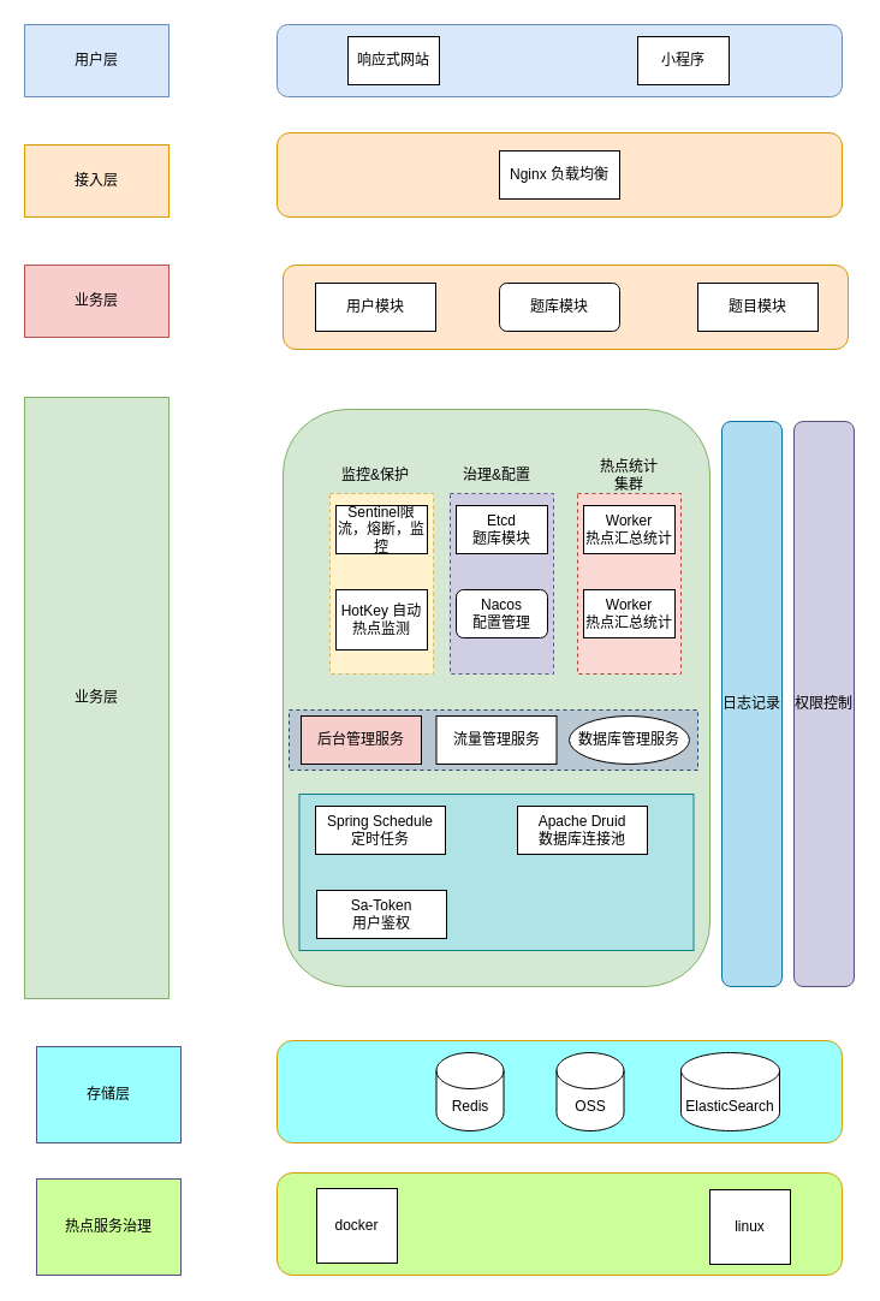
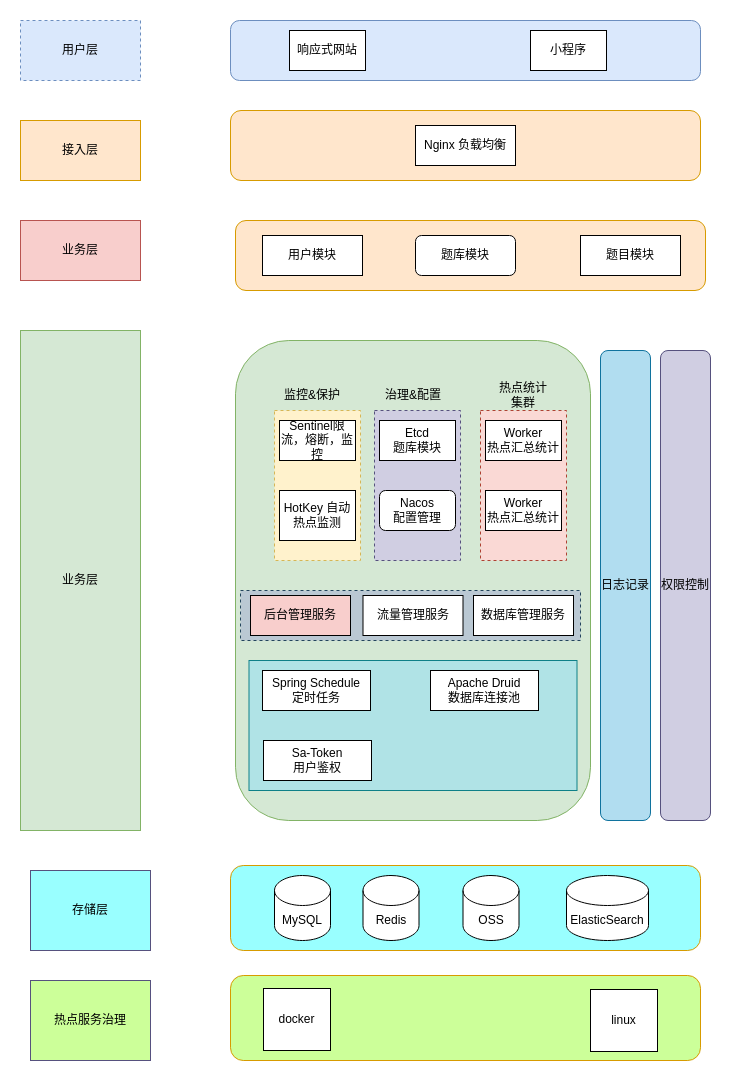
  <mxCell id="0" />
  <mxCell id="1" parent="0" />
- <mxCell id="2" value="用户层" style="rounded=0;whiteSpace=wrap;html=1;fillColor=#dae8fc;strokeColor=#6c8ebf;" vertex="1" parent="1"><mxGeometry x="20" y="20" width="120" height="60" as="geometry" /></mxCell>
+ <mxCell id="2" value="用户层" style="rounded=0;whiteSpace=wrap;html=1;fillColor=#dae8fc;strokeColor=#6c8ebf;dashed=1;" vertex="1" parent="1"><mxGeometry x="20" y="20" width="120" height="60" as="geometry" /></mxCell>
  <mxCell id="3" value="" style="rounded=1;whiteSpace=wrap;html=1;fillColor=#dae8fc;strokeColor=#6c8ebf;" vertex="1" parent="1"><mxGeometry x="230" y="20" width="470" height="60" as="geometry" /></mxCell>
  <mxCell id="4" value="响应式网站" style="rounded=0;whiteSpace=wrap;html=1;" vertex="1" parent="1"><mxGeometry x="289" y="30" width="76" height="40" as="geometry" /></mxCell>
  <mxCell id="5" value="小程序" style="rounded=0;whiteSpace=wrap;html=1;" vertex="1" parent="1"><mxGeometry x="530" y="30" width="76" height="40" as="geometry" /></mxCell>
  <mxCell id="6" value="接入层" style="rounded=0;whiteSpace=wrap;html=1;fillColor=#ffe6cc;strokeColor=#d79b00;" vertex="1" parent="1"><mxGeometry x="20" y="120" width="120" height="60" as="geometry" /></mxCell>
  <mxCell id="7" value="" style="rounded=1;whiteSpace=wrap;html=1;fillColor=#ffe6cc;strokeColor=#d79b00;" vertex="1" parent="1"><mxGeometry x="230" y="110" width="470" height="70" as="geometry" /></mxCell>
  <mxCell id="8" value="Nginx 负载均衡" style="rounded=0;whiteSpace=wrap;html=1;" vertex="1" parent="1"><mxGeometry x="415" y="125" width="100" height="40" as="geometry" /></mxCell>
  <mxCell id="9" value="业务层" style="rounded=0;whiteSpace=wrap;html=1;fillColor=#f8cecc;strokeColor=#b85450;" vertex="1" parent="1"><mxGeometry x="20" y="220" width="120" height="60" as="geometry" /></mxCell>
  <mxCell id="10" value="" style="rounded=1;whiteSpace=wrap;html=1;fillColor=#ffe6cc;strokeColor=#d79b00;" vertex="1" parent="1"><mxGeometry x="235" y="220" width="470" height="70" as="geometry" /></mxCell>
  <mxCell id="11" value="用户模块" style="rounded=0;whiteSpace=wrap;html=1;" vertex="1" parent="1"><mxGeometry x="262" y="235" width="100" height="40" as="geometry" /></mxCell>
  <mxCell id="12" value="题库模块" style="whiteSpace=wrap;html=1;rounded=1;" vertex="1" parent="1"><mxGeometry x="415" y="235" width="100" height="40" as="geometry" /></mxCell>
  <mxCell id="13" value="题目模块" style="rounded=0;whiteSpace=wrap;html=1;" vertex="1" parent="1"><mxGeometry x="580" y="235" width="100" height="40" as="geometry" /></mxCell>
  <mxCell id="14" value="业务层" style="rounded=0;whiteSpace=wrap;html=1;fillColor=#d5e8d4;strokeColor=#82b366;" vertex="1" parent="1"><mxGeometry x="20" y="330" width="120" height="500" as="geometry" /></mxCell>
  <mxCell id="15" value="" style="rounded=1;whiteSpace=wrap;html=1;fillColor=#d5e8d4;strokeColor=#82b366;" vertex="1" parent="1"><mxGeometry x="235" y="340" width="355" height="480" as="geometry" /></mxCell>
  <mxCell id="16" value="" style="rounded=0;whiteSpace=wrap;html=1;dashed=1;fillColor=#fff2cc;strokeColor=#d6b656;" vertex="1" parent="1"><mxGeometry x="274" y="410" width="86" height="150" as="geometry" /></mxCell>
  <mxCell id="17" value="Sentinel限流，熔断，监控" style="rounded=0;whiteSpace=wrap;html=1;" vertex="1" parent="1"><mxGeometry x="279" y="420" width="76" height="40" as="geometry" /></mxCell>
  <mxCell id="18" value="HotKey 自动热点监测" style="rounded=0;whiteSpace=wrap;html=1;" vertex="1" parent="1"><mxGeometry x="279" y="490" width="76" height="50" as="geometry" /></mxCell>
  <mxCell id="19" value="监控&amp;amp;保护" style="text;strokeColor=none;align=center;fillColor=none;html=1;verticalAlign=middle;whiteSpace=wrap;rounded=0;" vertex="1" parent="1"><mxGeometry x="282" y="380" width="60" height="30" as="geometry" /></mxCell>
  <mxCell id="20" value="治理&amp;amp;配置" style="text;strokeColor=none;align=center;fillColor=none;html=1;verticalAlign=middle;whiteSpace=wrap;rounded=0;" vertex="1" parent="1"><mxGeometry x="382.5" y="380" width="60" height="30" as="geometry" /></mxCell>
  <mxCell id="21" value="" style="rounded=0;whiteSpace=wrap;html=1;dashed=1;fillColor=#d0cee2;strokeColor=#56517e;" vertex="1" parent="1"><mxGeometry x="374" y="410" width="86" height="150" as="geometry" /></mxCell>
  <mxCell id="22" value="Etcd&lt;div&gt;题库模块&lt;/div&gt;" style="rounded=0;whiteSpace=wrap;html=1;" vertex="1" parent="1"><mxGeometry x="379" y="420" width="76" height="40" as="geometry" /></mxCell>
  <mxCell id="23" value="Nacos&lt;div&gt;配置管理&lt;/div&gt;" style="whiteSpace=wrap;html=1;rounded=1;" vertex="1" parent="1"><mxGeometry x="379" y="490" width="76" height="40" as="geometry" /></mxCell>
  <mxCell id="24" value="" style="rounded=0;whiteSpace=wrap;html=1;dashed=1;fillColor=#fad9d5;strokeColor=#ae4132;" vertex="1" parent="1"><mxGeometry x="480" y="410" width="86" height="150" as="geometry" /></mxCell>
  <mxCell id="25" value="&lt;span style=&quot;color: rgba(0, 0, 0, 0); font-family: monospace; font-size: 0px; text-align: start; text-wrap: nowrap;&quot;&gt;%3CmxGraphModel%3E%3Croot%3E%3CmxCell%20id%3D%220%22%2F%3E%3CmxCell%20id%3D%221%22%20parent%3D%220%22%2F%3E%3CmxCell%20id%3D%222%22%20value%3D%22Etcd%26lt%3Bdiv%26gt%3B%E7%83%AD%E7%82%B9%E6%9C%8D%E5%8A%A1%E6%B2%BB%E7%90%86%26lt%3B%2Fdiv%26gt%3B%22%20style%3D%22rounded%3D0%3BwhiteSpace%3Dwrap%3Bhtml%3D1%3B%22%20vertex%3D%221%22%20parent%3D%221%22%3E%3CmxGeometry%20x%3D%22419%22%20y%3D%22490%22%20width%3D%2276%22%20height%3D%2240%22%20as%3D%22geometry%22%2F%3E%3C%2FmxCell%3E%3C%2Froot%3E%3C%2FmxGraphModel%3E&lt;/span&gt;Worker&lt;div&gt;热点汇总统计&lt;/div&gt;" style="rounded=0;whiteSpace=wrap;html=1;" vertex="1" parent="1"><mxGeometry x="485" y="420" width="76" height="40" as="geometry" /></mxCell>
  <mxCell id="26" value="&lt;span style=&quot;color: rgba(0, 0, 0, 0); font-family: monospace; font-size: 0px; text-align: start; text-wrap: nowrap;&quot;&gt;%3CmxGraphModel%3E%3Croot%3E%3CmxCell%20id%3D%220%22%2F%3E%3CmxCell%20id%3D%221%22%20parent%3D%220%22%2F%3E%3CmxCell%20id%3D%222%22%20value%3D%22Etcd%26lt%3Bdiv%26gt%3B%E7%83%AD%E7%82%B9%E6%9C%8D%E5%8A%A1%E6%B2%BB%E7%90%86%26lt%3B%2Fdiv%26gt%3B%22%20style%3D%22rounded%3D0%3BwhiteSpace%3Dwrap%3Bhtml%3D1%3B%22%20vertex%3D%221%22%20parent%3D%221%22%3E%3CmxGeometry%20x%3D%22419%22%20y%3D%22490%22%20width%3D%2276%22%20height%3D%2240%22%20as%3D%22geometry%22%2F%3E%3C%2FmxCell%3E%3C%2Froot%3E%3C%2FmxGraphModel%3E&lt;/span&gt;Worker&lt;div&gt;热点汇总统计&lt;/div&gt;" style="rounded=0;whiteSpace=wrap;html=1;" vertex="1" parent="1"><mxGeometry x="485" y="490" width="76" height="40" as="geometry" /></mxCell>
  <mxCell id="27" value="热点统计集群" style="text;strokeColor=none;align=center;fillColor=none;html=1;verticalAlign=middle;whiteSpace=wrap;rounded=0;" vertex="1" parent="1"><mxGeometry x="493" y="380" width="60" height="30" as="geometry" /></mxCell>
  <mxCell id="28" value="" style="rounded=0;whiteSpace=wrap;html=1;fillColor=#bac8d3;strokeColor=#23445d;dashed=1;" vertex="1" parent="1"><mxGeometry x="240" y="590" width="340" height="50" as="geometry" /></mxCell>
  <mxCell id="29" value="后台管理服务" style="rounded=0;whiteSpace=wrap;html=1;fillColor=#f8cecc;" vertex="1" parent="1"><mxGeometry x="250" y="595" width="100" height="40" as="geometry" /></mxCell>
  <mxCell id="30" value="流量管理服务" style="rounded=0;whiteSpace=wrap;html=1;" vertex="1" parent="1"><mxGeometry x="362.5" y="595" width="100" height="40" as="geometry" /></mxCell>
- <mxCell id="31" value="数据库管理服务" style="ellipse;whiteSpace=wrap;html=1;" vertex="1" parent="1"><mxGeometry x="473" y="595" width="100" height="40" as="geometry" /></mxCell>
+ <mxCell id="31" value="数据库管理服务" style="rounded=0;whiteSpace=wrap;html=1;" vertex="1" parent="1"><mxGeometry x="473" y="595" width="100" height="40" as="geometry" /></mxCell>
  <mxCell id="32" value="" style="rounded=0;whiteSpace=wrap;html=1;fillColor=#b0e3e6;strokeColor=#0e8088;" vertex="1" parent="1"><mxGeometry x="248.5" y="660" width="328" height="130" as="geometry" /></mxCell>
  <mxCell id="33" value="Spring Schedule&lt;div&gt;定时任务&lt;/div&gt;" style="rounded=0;whiteSpace=wrap;html=1;" vertex="1" parent="1"><mxGeometry x="262" y="670" width="108" height="40" as="geometry" /></mxCell>
  <mxCell id="34" value="Apache Druid&lt;div&gt;数据库连接池&lt;/div&gt;" style="rounded=0;whiteSpace=wrap;html=1;" vertex="1" parent="1"><mxGeometry x="430" y="670" width="108" height="40" as="geometry" /></mxCell>
  <mxCell id="35" value="Sa-Token&lt;div&gt;用户鉴权&lt;/div&gt;" style="rounded=0;whiteSpace=wrap;html=1;" vertex="1" parent="1"><mxGeometry x="263" y="740" width="108" height="40" as="geometry" /></mxCell>
  <mxCell id="36" value="日志记录" style="rounded=1;whiteSpace=wrap;html=1;align=center;fillColor=#b1ddf0;strokeColor=#10739e;" vertex="1" parent="1"><mxGeometry x="600" y="350" width="50" height="470" as="geometry" /></mxCell>
  <mxCell id="37" value="权限控制" style="rounded=1;whiteSpace=wrap;html=1;align=center;fillColor=#d0cee2;strokeColor=#56517e;" vertex="1" parent="1"><mxGeometry x="660" y="350" width="50" height="470" as="geometry" /></mxCell>
  <mxCell id="38" value="存储层" style="rounded=0;whiteSpace=wrap;html=1;fillColor=#99FFFF;strokeColor=#56517e;" vertex="1" parent="1"><mxGeometry x="30" y="870" width="120" height="80" as="geometry" /></mxCell>
  <mxCell id="39" value="" style="rounded=1;whiteSpace=wrap;html=1;fillColor=#99FFFF;strokeColor=#d79b00;" vertex="1" parent="1"><mxGeometry x="230" y="865" width="470" height="85" as="geometry" /></mxCell>
+ <mxCell id="40" value="MySQL" style="shape=cylinder3;whiteSpace=wrap;html=1;boundedLbl=1;backgroundOutline=1;size=15;" vertex="1" parent="1"><mxGeometry x="274" y="875" width="56" height="65" as="geometry" /></mxCell>
  <mxCell id="41" value="Redis" style="shape=cylinder3;whiteSpace=wrap;html=1;boundedLbl=1;backgroundOutline=1;size=15;" vertex="1" parent="1"><mxGeometry x="362.5" y="875" width="56" height="65" as="geometry" /></mxCell>
  <mxCell id="42" value="OSS" style="shape=cylinder3;whiteSpace=wrap;html=1;boundedLbl=1;backgroundOutline=1;size=15;" vertex="1" parent="1"><mxGeometry x="462.5" y="875" width="56" height="65" as="geometry" /></mxCell>
  <mxCell id="43" value="ElasticSearch" style="shape=cylinder3;whiteSpace=wrap;html=1;boundedLbl=1;backgroundOutline=1;size=15;" vertex="1" parent="1"><mxGeometry x="566" y="875" width="82" height="65" as="geometry" /></mxCell>
  <mxCell id="44" value="热点服务治理" style="rounded=0;whiteSpace=wrap;html=1;fillColor=#CCFF99;strokeColor=#56517e;" vertex="1" parent="1"><mxGeometry x="30" y="980" width="120" height="80" as="geometry" /></mxCell>
  <mxCell id="45" value="" style="rounded=1;whiteSpace=wrap;html=1;fillColor=#CCFF99;strokeColor=#d79b00;" vertex="1" parent="1"><mxGeometry x="230" y="975" width="470" height="85" as="geometry" /></mxCell>
  <mxCell id="46" value="docker" style="rounded=0;whiteSpace=wrap;html=1;" vertex="1" parent="1"><mxGeometry x="263" y="988" width="67" height="62" as="geometry" /></mxCell>
  <mxCell id="47" value="linux" style="rounded=0;whiteSpace=wrap;html=1;" vertex="1" parent="1"><mxGeometry x="590" y="989" width="67" height="62" as="geometry" /></mxCell>
